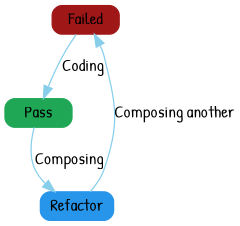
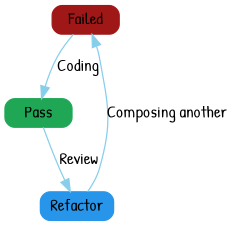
  digraph {
    fontname="Patrick Hand"
    node [fontname="Patrick Hand" fontsize=14 shape=Mrecord style=filled]
    edge [color=skyblue fontname="Patrick Hand" fontsize=14]
    n1 [color="#a01718" height=.2 label=Failed]
    n2 [color="#1fa756" height=.2 label=Pass]
    n3 [color="#2795e9" height=.2 label=Refactor]
    n1 -> n2 [label=Coding]
-   n2 -> n3 [label=Composing]
+   n2 -> n3 [label=Review]
    n3 -> n1 [label="Composing another"]
  }
